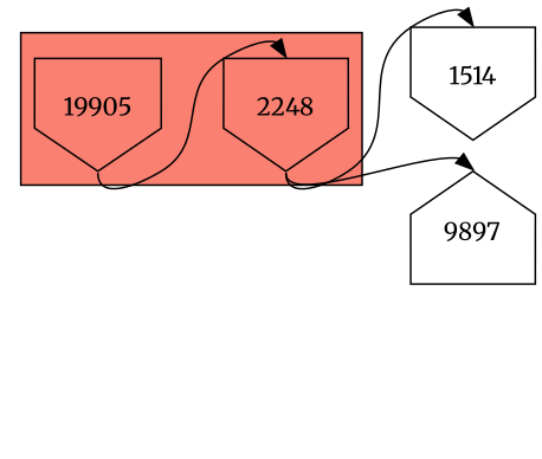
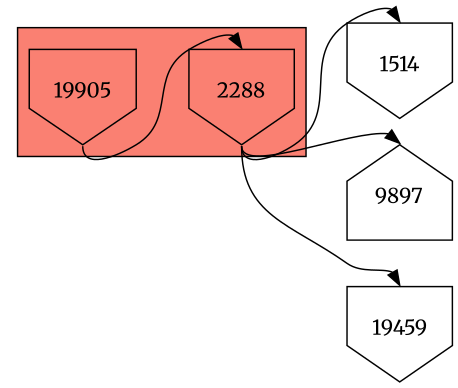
  digraph {
    fontname=Merriweather
    rankdir=LR
    node [fontname=Merriweather shape=invhouse]
    edge [fontname=Merriweather headport=n tailport=s]
    19905 [height=1 width=1]
-   2248 [height=1 width=1]
+   2248 [height=1 width=1 label=2288]
    1514 [height=1 width=1]
    n4 [height=1 label=9897 shape=house width=1]
+   19459 [height=1 width=1]
    subgraph cluster_1 {
      fillcolor=salmon
      style=filled
      19905
      2248
    }
    19905 -> 2248
    2248 -> 1514
    2248 -> n4
+   2248 -> 19459
  }
